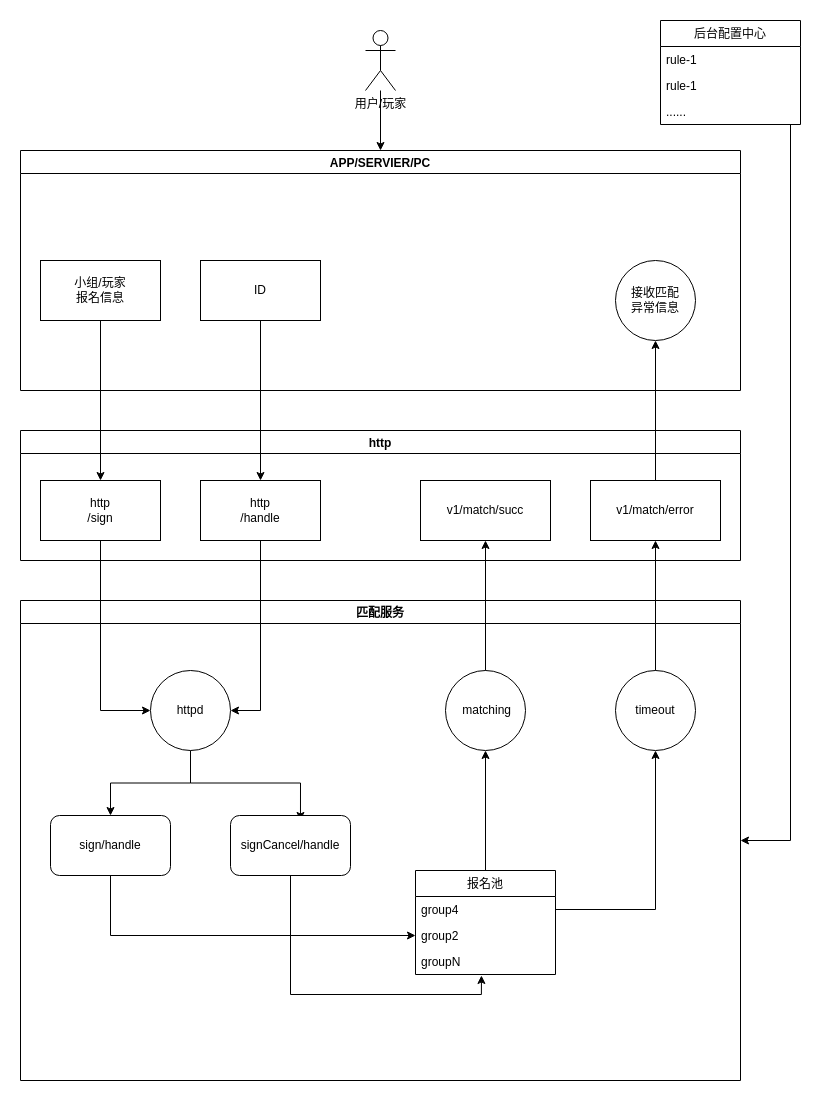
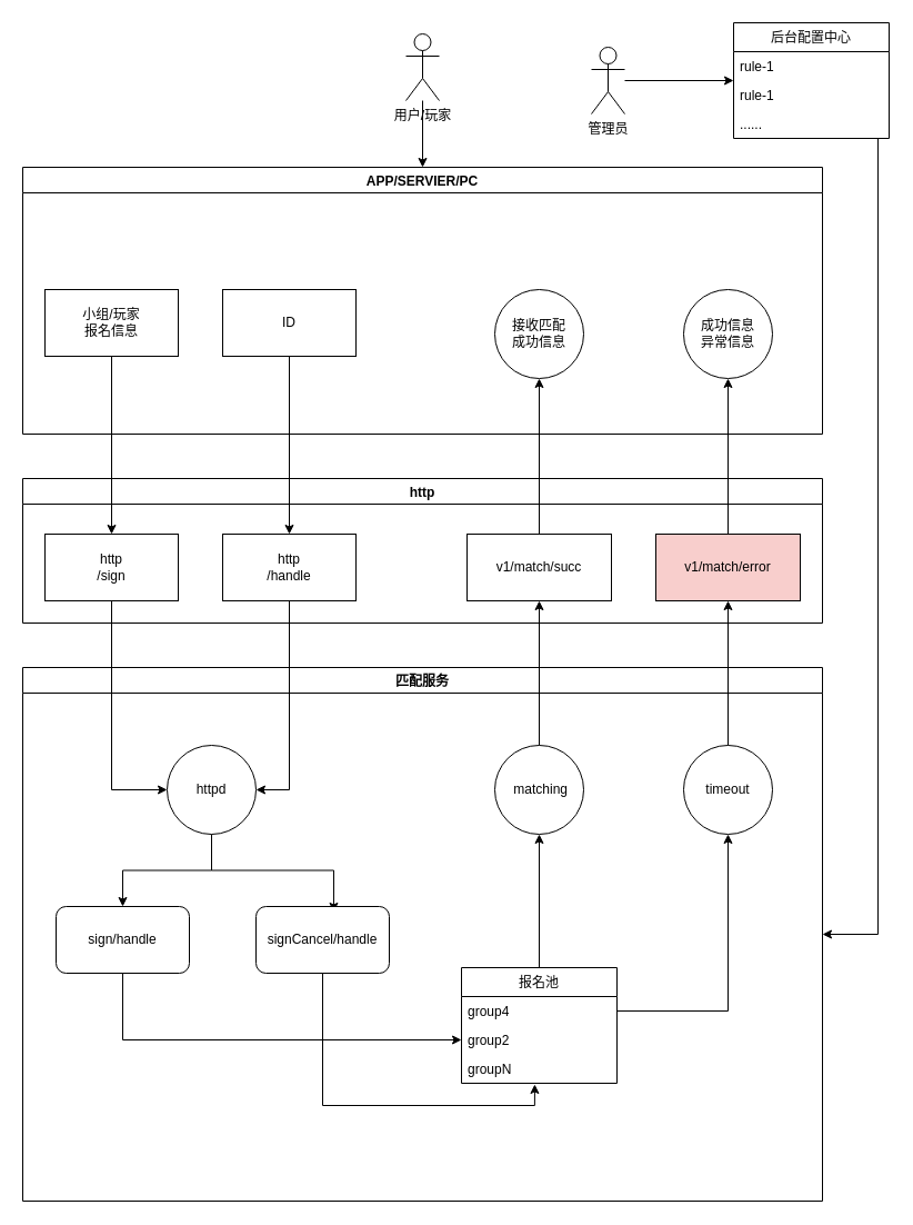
  <mxCell id="0" />
  <mxCell id="1" parent="0" />
  <mxCell id="2" value="匹配服务" style="swimlane;" parent="1" vertex="1"><mxGeometry x="20" y="600" width="720" height="480" as="geometry" /></mxCell>
  <mxCell id="3" style="edgeStyle=orthogonalEdgeStyle;rounded=0;orthogonalLoop=1;jettySize=auto;html=1;" parent="2" source="5" target="7" edge="1"><mxGeometry relative="1" as="geometry" /></mxCell>
  <mxCell id="4" style="edgeStyle=orthogonalEdgeStyle;rounded=0;orthogonalLoop=1;jettySize=auto;html=1;entryX=0.583;entryY=0.083;entryDx=0;entryDy=0;entryPerimeter=0;" parent="2" source="5" target="15" edge="1"><mxGeometry relative="1" as="geometry" /></mxCell>
  <mxCell id="5" value="httpd" style="ellipse;whiteSpace=wrap;html=1;aspect=fixed;" parent="2" vertex="1"><mxGeometry x="130" y="70" width="80" height="80" as="geometry" /></mxCell>
  <mxCell id="6" style="edgeStyle=orthogonalEdgeStyle;rounded=0;orthogonalLoop=1;jettySize=auto;html=1;" parent="2" source="7" target="11" edge="1"><mxGeometry relative="1" as="geometry" /></mxCell>
  <mxCell id="7" value="sign/handle" style="rounded=1;whiteSpace=wrap;html=1;" parent="2" vertex="1"><mxGeometry x="30" y="215" width="120" height="60" as="geometry" /></mxCell>
  <mxCell id="8" style="edgeStyle=orthogonalEdgeStyle;rounded=0;orthogonalLoop=1;jettySize=auto;html=1;" parent="2" source="9" target="13" edge="1"><mxGeometry relative="1" as="geometry" /></mxCell>
  <mxCell id="9" value="报名池" style="swimlane;fontStyle=0;childLayout=stackLayout;horizontal=1;startSize=26;fillColor=none;horizontalStack=0;resizeParent=1;resizeParentMax=0;resizeLast=0;collapsible=1;marginBottom=0;" parent="2" vertex="1"><mxGeometry x="395" y="270" width="140" height="104" as="geometry" /></mxCell>
  <mxCell id="10" value="group4" style="text;strokeColor=none;fillColor=none;align=left;verticalAlign=top;spacingLeft=4;spacingRight=4;overflow=hidden;rotatable=0;points=[[0,0.5],[1,0.5]];portConstraint=eastwest;" parent="9" vertex="1"><mxGeometry y="26" width="140" height="26" as="geometry" /></mxCell>
  <mxCell id="11" value="group2" style="text;strokeColor=none;fillColor=none;align=left;verticalAlign=top;spacingLeft=4;spacingRight=4;overflow=hidden;rotatable=0;points=[[0,0.5],[1,0.5]];portConstraint=eastwest;" parent="9" vertex="1"><mxGeometry y="52" width="140" height="26" as="geometry" /></mxCell>
  <mxCell id="12" value="groupN" style="text;strokeColor=none;fillColor=none;align=left;verticalAlign=top;spacingLeft=4;spacingRight=4;overflow=hidden;rotatable=0;points=[[0,0.5],[1,0.5]];portConstraint=eastwest;" parent="9" vertex="1"><mxGeometry y="78" width="140" height="26" as="geometry" /></mxCell>
  <mxCell id="13" value="&amp;nbsp;matching" style="ellipse;whiteSpace=wrap;html=1;aspect=fixed;" parent="2" vertex="1"><mxGeometry x="425" y="70" width="80" height="80" as="geometry" /></mxCell>
  <mxCell id="14" style="edgeStyle=orthogonalEdgeStyle;rounded=0;orthogonalLoop=1;jettySize=auto;html=1;entryX=0.471;entryY=1.038;entryDx=0;entryDy=0;entryPerimeter=0;" parent="2" source="15" target="12" edge="1"><mxGeometry relative="1" as="geometry" /></mxCell>
  <mxCell id="15" value="signCancel/handle" style="rounded=1;whiteSpace=wrap;html=1;" parent="2" vertex="1"><mxGeometry x="210" y="215" width="120" height="60" as="geometry" /></mxCell>
  <mxCell id="16" value="timeout" style="ellipse;whiteSpace=wrap;html=1;aspect=fixed;" parent="2" vertex="1"><mxGeometry x="595" y="70" width="80" height="80" as="geometry" /></mxCell>
  <mxCell id="17" style="edgeStyle=orthogonalEdgeStyle;rounded=0;orthogonalLoop=1;jettySize=auto;html=1;entryX=0.5;entryY=1;entryDx=0;entryDy=0;" parent="2" source="10" target="16" edge="1"><mxGeometry relative="1" as="geometry" /></mxCell>
  <mxCell id="18" value="APP/SERVIER/PC" style="swimlane;" parent="1" vertex="1"><mxGeometry x="20" y="150" width="720" height="240" as="geometry" /></mxCell>
  <mxCell id="19" value="小组/玩家&lt;br&gt;报名信息" style="rounded=0;whiteSpace=wrap;html=1;" parent="18" vertex="1"><mxGeometry x="20" y="110" width="120" height="60" as="geometry" /></mxCell>
  <mxCell id="20" value="ID" style="rounded=0;whiteSpace=wrap;html=1;" parent="18" vertex="1"><mxGeometry x="180" y="110" width="120" height="60" as="geometry" /></mxCell>
- <mxCell id="22" value="接收匹配&lt;br&gt;异常信息" style="ellipse;whiteSpace=wrap;html=1;aspect=fixed;" vertex="1" parent="18"><mxGeometry x="595" y="110" width="80" height="80" as="geometry" /></mxCell>
+ <mxCell id="21" value="接收匹配&lt;br&gt;成功信息" style="ellipse;whiteSpace=wrap;html=1;aspect=fixed;" vertex="1" parent="18"><mxGeometry x="425" y="110" width="80" height="80" as="geometry" /></mxCell>
+ <mxCell id="22" value="成功信息&lt;br&gt;异常信息" style="ellipse;whiteSpace=wrap;html=1;aspect=fixed;" vertex="1" parent="18"><mxGeometry x="595" y="110" width="80" height="80" as="geometry" /></mxCell>
  <mxCell id="23" value="http" style="swimlane;" parent="1" vertex="1"><mxGeometry x="20" y="430" width="720" height="130" as="geometry" /></mxCell>
  <mxCell id="24" value="v1/match/succ" style="rounded=0;whiteSpace=wrap;html=1;" parent="23" vertex="1"><mxGeometry x="400" y="50" width="130" height="60" as="geometry" /></mxCell>
- <mxCell id="25" value="v1/match/error" style="rounded=0;whiteSpace=wrap;html=1;" parent="23" vertex="1"><mxGeometry x="570" y="50" width="130" height="60" as="geometry" /></mxCell>
+ <mxCell id="25" value="v1/match/error" style="rounded=0;whiteSpace=wrap;html=1;fillColor=#f8cecc;" parent="23" vertex="1"><mxGeometry x="570" y="50" width="130" height="60" as="geometry" /></mxCell>
  <mxCell id="26" value="http&lt;br&gt;/sign" style="rounded=0;whiteSpace=wrap;html=1;" parent="23" vertex="1"><mxGeometry x="20" y="50" width="120" height="60" as="geometry" /></mxCell>
  <mxCell id="27" value="http&lt;br&gt;/handle" style="rounded=0;whiteSpace=wrap;html=1;" parent="23" vertex="1"><mxGeometry x="180" y="50" width="120" height="60" as="geometry" /></mxCell>
  <mxCell id="28" style="edgeStyle=orthogonalEdgeStyle;rounded=0;orthogonalLoop=1;jettySize=auto;html=1;" parent="1" source="19" target="26" edge="1"><mxGeometry relative="1" as="geometry" /></mxCell>
  <mxCell id="29" style="edgeStyle=orthogonalEdgeStyle;rounded=0;orthogonalLoop=1;jettySize=auto;html=1;" parent="1" source="20" target="27" edge="1"><mxGeometry relative="1" as="geometry" /></mxCell>
  <mxCell id="30" style="edgeStyle=orthogonalEdgeStyle;rounded=0;orthogonalLoop=1;jettySize=auto;html=1;entryX=0;entryY=0.5;entryDx=0;entryDy=0;" parent="1" source="26" target="5" edge="1"><mxGeometry relative="1" as="geometry" /></mxCell>
  <mxCell id="31" style="edgeStyle=orthogonalEdgeStyle;rounded=0;orthogonalLoop=1;jettySize=auto;html=1;entryX=1;entryY=0.5;entryDx=0;entryDy=0;" parent="1" source="27" target="5" edge="1"><mxGeometry relative="1" as="geometry" /></mxCell>
  <mxCell id="32" style="edgeStyle=orthogonalEdgeStyle;rounded=0;orthogonalLoop=1;jettySize=auto;html=1;entryX=0.5;entryY=1;entryDx=0;entryDy=0;" parent="1" source="16" target="25" edge="1"><mxGeometry relative="1" as="geometry" /></mxCell>
  <mxCell id="33" style="edgeStyle=orthogonalEdgeStyle;rounded=0;orthogonalLoop=1;jettySize=auto;html=1;entryX=0.5;entryY=1;entryDx=0;entryDy=0;" parent="1" source="13" target="24" edge="1"><mxGeometry relative="1" as="geometry" /></mxCell>
  <mxCell id="34" style="edgeStyle=orthogonalEdgeStyle;rounded=0;orthogonalLoop=1;jettySize=auto;html=1;entryX=1;entryY=0.5;entryDx=0;entryDy=0;" edge="1" parent="1" source="35" target="2"><mxGeometry relative="1" as="geometry"><Array as="points"><mxPoint x="790" y="840" /></Array></mxGeometry></mxCell>
  <mxCell id="35" value="后台配置中心" style="swimlane;fontStyle=0;childLayout=stackLayout;horizontal=1;startSize=26;fillColor=none;horizontalStack=0;resizeParent=1;resizeParentMax=0;resizeLast=0;collapsible=1;marginBottom=0;" vertex="1" parent="1"><mxGeometry x="660" y="20" width="140" height="104" as="geometry" /></mxCell>
  <mxCell id="36" value="rule-1" style="text;strokeColor=none;fillColor=none;align=left;verticalAlign=top;spacingLeft=4;spacingRight=4;overflow=hidden;rotatable=0;points=[[0,0.5],[1,0.5]];portConstraint=eastwest;" vertex="1" parent="35"><mxGeometry y="26" width="140" height="26" as="geometry" /></mxCell>
  <mxCell id="37" value="rule-1" style="text;strokeColor=none;fillColor=none;align=left;verticalAlign=top;spacingLeft=4;spacingRight=4;overflow=hidden;rotatable=0;points=[[0,0.5],[1,0.5]];portConstraint=eastwest;" vertex="1" parent="35"><mxGeometry y="52" width="140" height="26" as="geometry" /></mxCell>
  <mxCell id="38" value="......" style="text;strokeColor=none;fillColor=none;align=left;verticalAlign=top;spacingLeft=4;spacingRight=4;overflow=hidden;rotatable=0;points=[[0,0.5],[1,0.5]];portConstraint=eastwest;" vertex="1" parent="35"><mxGeometry y="78" width="140" height="26" as="geometry" /></mxCell>
+ <mxCell id="39" style="edgeStyle=orthogonalEdgeStyle;rounded=0;orthogonalLoop=1;jettySize=auto;html=1;" edge="1" parent="1" source="40" target="35"><mxGeometry relative="1" as="geometry" /></mxCell>
+ <mxCell id="40" value="管理员" style="shape=umlActor;verticalLabelPosition=bottom;verticalAlign=top;html=1;outlineConnect=0;" vertex="1" parent="1"><mxGeometry x="532" y="42" width="30" height="60" as="geometry" /></mxCell>
  <mxCell id="41" style="edgeStyle=orthogonalEdgeStyle;rounded=0;orthogonalLoop=1;jettySize=auto;html=1;" edge="1" parent="1" source="42" target="18"><mxGeometry relative="1" as="geometry" /></mxCell>
  <mxCell id="42" value="用户/玩家" style="shape=umlActor;verticalLabelPosition=bottom;verticalAlign=top;html=1;outlineConnect=0;" vertex="1" parent="1"><mxGeometry x="365" y="30" width="30" height="60" as="geometry" /></mxCell>
+ <mxCell id="43" style="edgeStyle=orthogonalEdgeStyle;rounded=0;orthogonalLoop=1;jettySize=auto;html=1;" edge="1" parent="1" source="24" target="21"><mxGeometry relative="1" as="geometry" /></mxCell>
  <mxCell id="44" style="edgeStyle=orthogonalEdgeStyle;rounded=0;orthogonalLoop=1;jettySize=auto;html=1;entryX=0.5;entryY=1;entryDx=0;entryDy=0;" edge="1" parent="1" source="25" target="22"><mxGeometry relative="1" as="geometry" /></mxCell>
